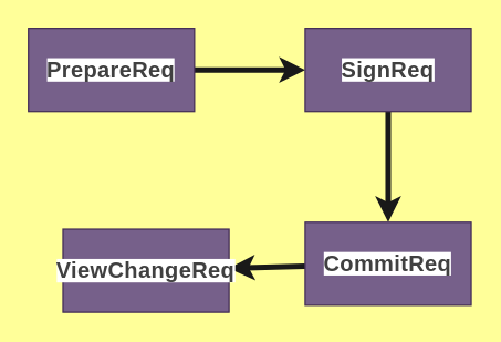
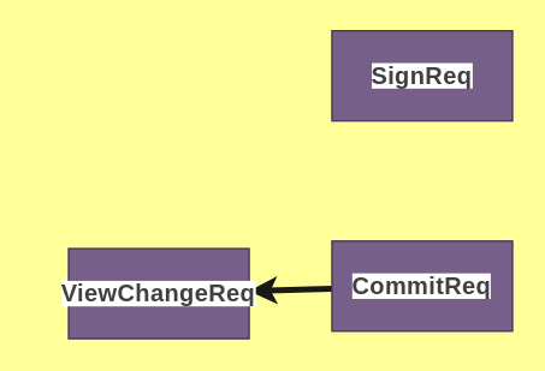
  <mxCell id="0" />
  <mxCell id="1" parent="0" />
- <mxCell id="2" value="" style="edgeStyle=none;html=1;strokeWidth=4;strokeColor=#191919;" edge="1" parent="1" source="3" target="5"><mxGeometry relative="1" as="geometry" /></mxCell>
- <mxCell id="3" value="&lt;font color=&quot;#404040&quot;&gt;&lt;span style=&quot;font-size: 16px ; letter-spacing: 0.3px ; background-color: rgb(255 , 255 , 255)&quot;&gt;&lt;b&gt;PrepareReq&lt;/b&gt;&lt;/span&gt;&lt;/font&gt;" style="rounded=0;whiteSpace=wrap;html=1;fillColor=#76608a;strokeColor=#432D57;fontColor=#ffffff;" vertex="1" parent="1"><mxGeometry x="20" y="20" width="120" height="60" as="geometry" /></mxCell>
- <mxCell id="4" value="" style="edgeStyle=none;html=1;strokeColor=#191919;strokeWidth=4;" edge="1" parent="1" source="5" target="7"><mxGeometry relative="1" as="geometry" /></mxCell>
  <mxCell id="5" value="&lt;strong style=&quot;box-sizing: border-box ; color: rgb(64 , 64 , 64) ; font-family: &amp;#34;lato&amp;#34; , , &amp;#34;helvetica neue&amp;#34; , &amp;#34;arial&amp;#34; , sans-serif ; font-size: 16px ; letter-spacing: 0.3px ; background-color: rgb(255 , 255 , 255)&quot;&gt;SignReq&lt;/strong&gt;" style="rounded=0;whiteSpace=wrap;html=1;fillColor=#76608a;strokeColor=#432D57;fontColor=#ffffff;" vertex="1" parent="1"><mxGeometry x="220" y="20" width="120" height="60" as="geometry" /></mxCell>
  <mxCell id="6" value="" style="edgeStyle=none;html=1;strokeColor=#191919;strokeWidth=4;" edge="1" parent="1" source="7" target="8"><mxGeometry relative="1" as="geometry" /></mxCell>
  <mxCell id="7" value="&lt;strong style=&quot;box-sizing: border-box ; color: rgb(64 , 64 , 64) ; font-family: &amp;#34;lato&amp;#34; , , &amp;#34;helvetica neue&amp;#34; , &amp;#34;arial&amp;#34; , sans-serif ; font-size: 16px ; letter-spacing: 0.3px ; background-color: rgb(255 , 255 , 255)&quot;&gt;CommitReq&lt;/strong&gt;" style="rounded=0;whiteSpace=wrap;html=1;fillColor=#76608a;strokeColor=#432D57;fontColor=#ffffff;" vertex="1" parent="1"><mxGeometry x="220" y="160" width="120" height="60" as="geometry" /></mxCell>
  <mxCell id="8" value="&lt;strong style=&quot;box-sizing: border-box ; color: rgb(64 , 64 , 64) ; font-family: &amp;#34;lato&amp;#34; , , &amp;#34;helvetica neue&amp;#34; , &amp;#34;arial&amp;#34; , sans-serif ; font-size: 16px ; letter-spacing: 0.3px ; background-color: rgb(255 , 255 , 255)&quot;&gt;ViewChangeReq&lt;/strong&gt;" style="rounded=0;whiteSpace=wrap;html=1;fillColor=#76608a;strokeColor=#432D57;fontColor=#ffffff;" vertex="1" parent="1"><mxGeometry x="45" y="165" width="120" height="60" as="geometry" /></mxCell>
